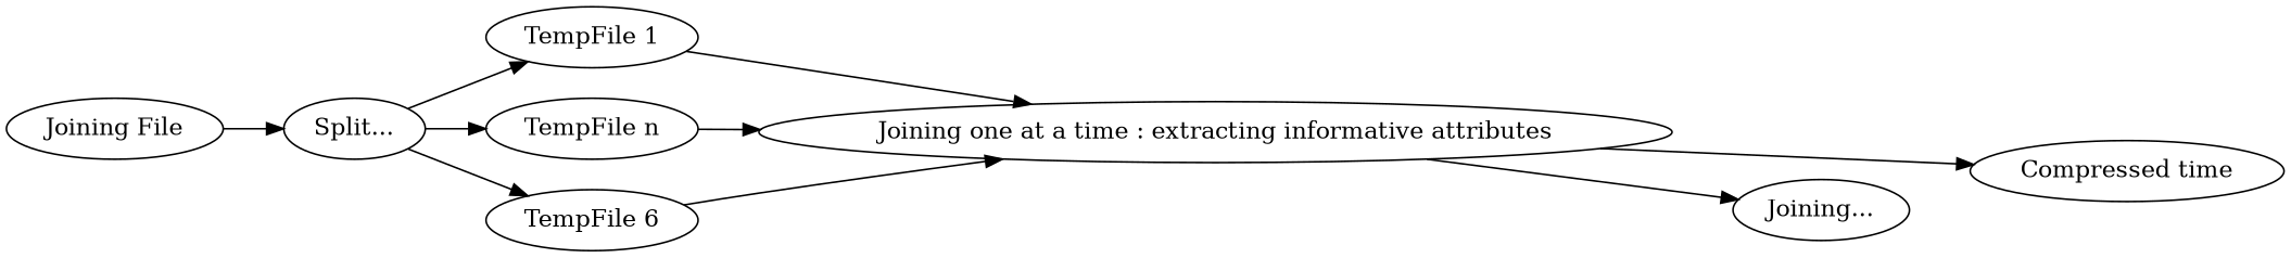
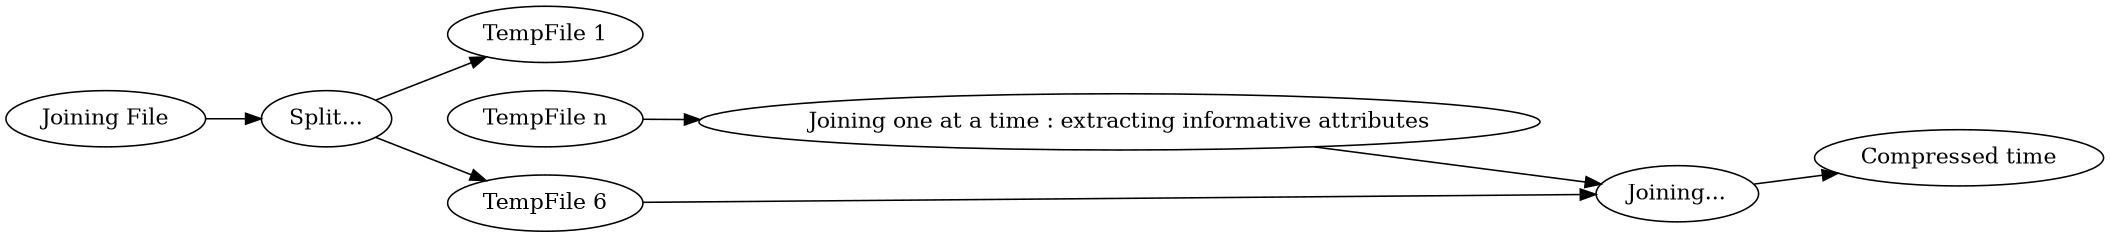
  digraph {
    rankdir=LR
    n1 [label="Joining File"]
    n2 [label="Split..."]
    n3 [label="TempFile 1"]
    n4 [label="TempFile 6"]
    n5 [label="TempFile n"]
    n6 [label="Joining one at a time : extracting informative attributes"]
    n7 [label="Joining..."]
    n8 [label="Compressed time"]
    n1 -> n2
    n2 -> n3
    n2 -> n4
-   n2 -> n5
-   n3 -> n6
-   n4 -> n6
+   n4 -> n7
    n5 -> n6
    n6 -> n7
-   n6 -> n8
+   n7 -> n8
  }
